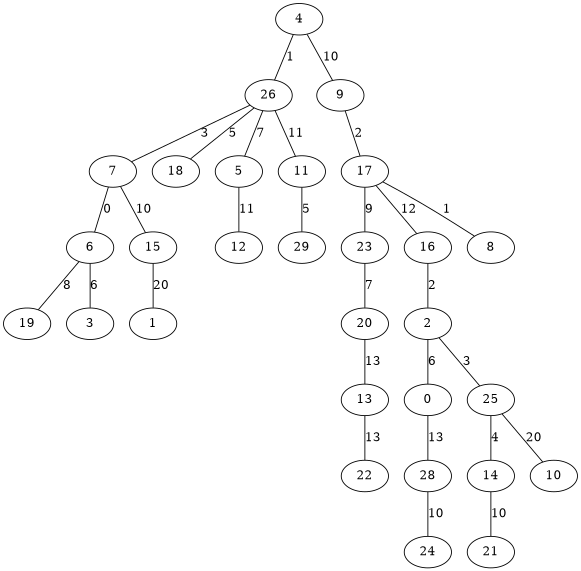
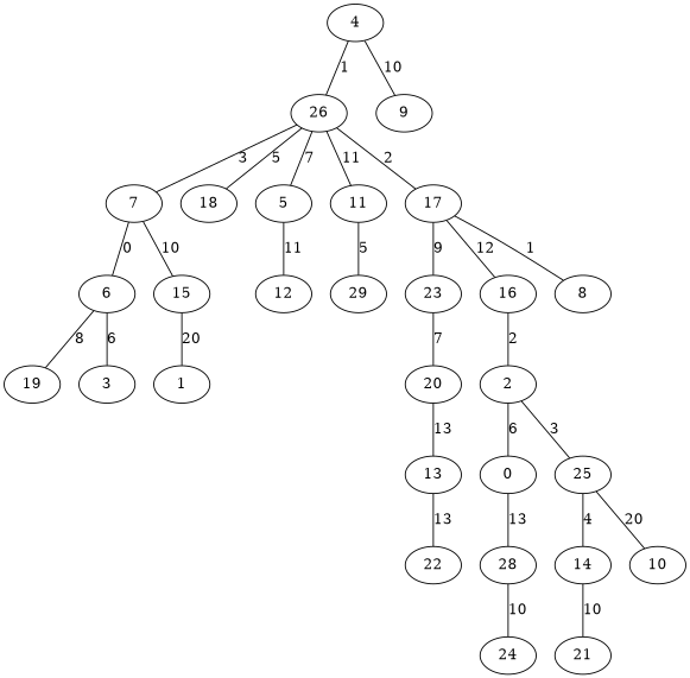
  graph {
    4
    26
    9
    17
    7
    18
    5
    11
    8
    23
    16
    6
    15
    12
    29
    20
    2
    3
    19
    1
    13
    22
    25
    0
    14
    10
    28
    21
    24
    4 -- 26 [label=1]
    4 -- 9 [label=10]
-   9 -- 17 [label=2]
+   26 -- 17 [label=2]
    26 -- 7 [label=3]
    26 -- 18 [label=5]
    26 -- 5 [label=7]
    26 -- 11 [label=11]
    17 -- 8 [label=1]
    17 -- 23 [label=9]
    17 -- 16 [label=12]
    7 -- 6 [label=0]
    7 -- 15 [label=10]
    5 -- 12 [label=11]
    11 -- 29 [label=5]
    23 -- 20 [label=7]
    16 -- 2 [label=2]
    6 -- 3 [label=6]
    6 -- 19 [label=8]
    15 -- 1 [label=20]
    20 -- 13 [label=13]
    2 -- 25 [label=3]
    2 -- 0 [label=6]
    13 -- 22 [label=13]
    25 -- 14 [label=4]
    25 -- 10 [label=20]
    0 -- 28 [label=13]
    14 -- 21 [label=10]
    28 -- 24 [label=10]
  }
